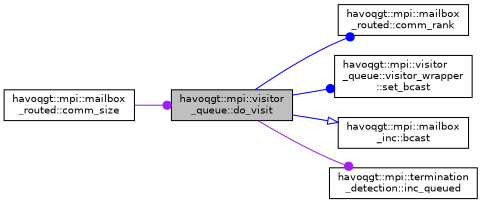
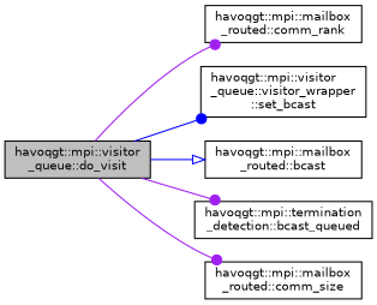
  digraph {
    rankdir=LR
    node [color=black fillcolor=white fontname=Helvetica fontsize=10 shape=record style=filled]
    edge [arrowhead=dot color=blue fontname=Helvetica fontsize=10 labelfontname=Helvetica labelfontsize=10 style=solid]
    n1 [fillcolor=grey75 fontcolor=black height=0.2 label="havoqgt::mpi::visitor\l_queue::do_visit" width=0.4]
    n2 [height=0.2 label="havoqgt::mpi::mailbox\l_routed::comm_rank" width=0.4]
    n3 [height=0.2 label="havoqgt::mpi::visitor\l_queue::visitor_wrapper\l::set_bcast" width=0.4]
-   n4 [height=0.2 label="havoqgt::mpi::mailbox\l_inc::bcast" width=0.4]
-   n5 [height=0.2 label="havoqgt::mpi::termination\l_detection::inc_queued" width=0.4]
+   n4 [height=0.2 label="havoqgt::mpi::mailbox\l_routed::bcast" width=0.4]
+   n5 [height=0.2 label="havoqgt::mpi::termination\l_detection::bcast_queued" width=0.4]
    n6 [height=0.2 label="havoqgt::mpi::mailbox\l_routed::comm_size" width=0.4]
-   n1 -> n2
+   n1 -> n2 [color=purple]
    n1 -> n3
    n1 -> n4 [arrowhead=onormal]
    n1 -> n5 [color=purple]
-   n6 -> n1 [color=purple]
+   n1 -> n6 [color=purple]
  }
